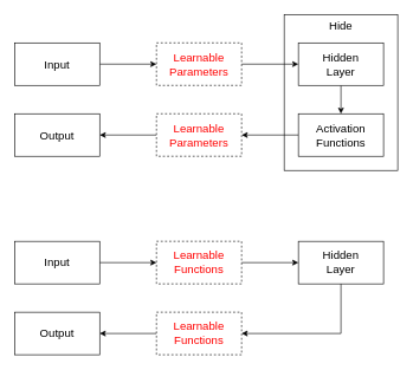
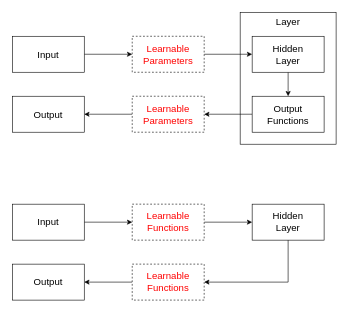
  <mxCell id="0" />
  <mxCell id="1" parent="0" />
  <mxCell id="2" value="" style="rounded=0;whiteSpace=wrap;html=1;fontSize=16;" vertex="1" parent="1"><mxGeometry x="400" y="20" width="160" height="220" as="geometry" /></mxCell>
  <mxCell id="3" value="" style="edgeStyle=orthogonalEdgeStyle;rounded=0;orthogonalLoop=1;jettySize=auto;html=1;fontSize=16;" edge="1" parent="1" source="4" target="6"><mxGeometry relative="1" as="geometry" /></mxCell>
  <mxCell id="4" value="Input" style="rounded=0;whiteSpace=wrap;html=1;fontSize=16;" parent="1" vertex="1"><mxGeometry x="20" y="60" width="120" height="60" as="geometry" /></mxCell>
  <mxCell id="5" value="" style="edgeStyle=orthogonalEdgeStyle;rounded=0;orthogonalLoop=1;jettySize=auto;html=1;fontSize=16;" edge="1" parent="1" source="6" target="8"><mxGeometry relative="1" as="geometry" /></mxCell>
  <mxCell id="6" value="&lt;font color=&quot;#ff0000&quot;&gt;Learnable&lt;br style=&quot;font-size: 16px;&quot;&gt;Parameters&lt;/font&gt;" style="rounded=0;whiteSpace=wrap;html=1;dashed=1;fontSize=16;" parent="1" vertex="1"><mxGeometry x="220" y="60" width="120" height="60" as="geometry" /></mxCell>
  <mxCell id="7" value="" style="edgeStyle=orthogonalEdgeStyle;rounded=0;orthogonalLoop=1;jettySize=auto;html=1;fontSize=16;" edge="1" parent="1" source="8" target="10"><mxGeometry relative="1" as="geometry" /></mxCell>
  <mxCell id="8" value="Hidden&lt;div style=&quot;font-size: 16px;&quot;&gt;Layer&lt;/div&gt;" style="rounded=0;whiteSpace=wrap;html=1;fontSize=16;" vertex="1" parent="1"><mxGeometry x="420" y="60" width="120" height="60" as="geometry" /></mxCell>
  <mxCell id="9" value="" style="edgeStyle=orthogonalEdgeStyle;rounded=0;orthogonalLoop=1;jettySize=auto;html=1;fontSize=16;" edge="1" parent="1" source="10" target="13"><mxGeometry relative="1" as="geometry" /></mxCell>
- <mxCell id="10" value="Activation&lt;div style=&quot;font-size: 16px;&quot;&gt;Functions&lt;/div&gt;" style="rounded=0;whiteSpace=wrap;html=1;fontSize=16;" vertex="1" parent="1"><mxGeometry x="420" y="160" width="120" height="60" as="geometry" /></mxCell>
+ <mxCell id="10" value="Output&lt;div style=&quot;font-size: 16px;&quot;&gt;Functions&lt;/div&gt;" style="rounded=0;whiteSpace=wrap;html=1;fontSize=16;" vertex="1" parent="1"><mxGeometry x="420" y="160" width="120" height="60" as="geometry" /></mxCell>
  <mxCell id="11" value="Output" style="rounded=0;whiteSpace=wrap;html=1;fontSize=16;" vertex="1" parent="1"><mxGeometry x="20" y="160" width="120" height="60" as="geometry" /></mxCell>
  <mxCell id="12" value="" style="edgeStyle=orthogonalEdgeStyle;rounded=0;orthogonalLoop=1;jettySize=auto;html=1;fontSize=16;" edge="1" parent="1" source="13" target="11"><mxGeometry relative="1" as="geometry" /></mxCell>
  <mxCell id="13" value="&lt;font color=&quot;#ff0000&quot;&gt;Learnable&lt;br style=&quot;font-size: 16px;&quot;&gt;Parameters&lt;/font&gt;" style="rounded=0;whiteSpace=wrap;html=1;dashed=1;fontSize=16;" vertex="1" parent="1"><mxGeometry x="220" y="160" width="120" height="60" as="geometry" /></mxCell>
  <mxCell id="14" value="" style="edgeStyle=orthogonalEdgeStyle;rounded=0;orthogonalLoop=1;jettySize=auto;html=1;fontSize=16;" edge="1" parent="1" source="15" target="17"><mxGeometry relative="1" as="geometry" /></mxCell>
  <mxCell id="15" value="Input" style="rounded=0;whiteSpace=wrap;html=1;fontSize=16;" vertex="1" parent="1"><mxGeometry x="20" y="340" width="120" height="60" as="geometry" /></mxCell>
  <mxCell id="16" value="" style="edgeStyle=orthogonalEdgeStyle;rounded=0;orthogonalLoop=1;jettySize=auto;html=1;fontSize=16;" edge="1" parent="1" source="17" target="18"><mxGeometry relative="1" as="geometry" /></mxCell>
  <mxCell id="17" value="&lt;font color=&quot;#ff0000&quot;&gt;Learnable&lt;/font&gt;&lt;div style=&quot;font-size: 16px;&quot;&gt;&lt;font color=&quot;#ff0000&quot;&gt;Functions&lt;/font&gt;&lt;/div&gt;" style="rounded=0;whiteSpace=wrap;html=1;dashed=1;fontSize=16;" vertex="1" parent="1"><mxGeometry x="220" y="340" width="120" height="60" as="geometry" /></mxCell>
  <mxCell id="18" value="Hidden&lt;div style=&quot;font-size: 16px;&quot;&gt;Layer&lt;/div&gt;" style="rounded=0;whiteSpace=wrap;html=1;fontSize=16;" vertex="1" parent="1"><mxGeometry x="420" y="340" width="120" height="60" as="geometry" /></mxCell>
  <mxCell id="19" value="" style="edgeStyle=orthogonalEdgeStyle;rounded=0;orthogonalLoop=1;jettySize=auto;html=1;exitX=0.5;exitY=1;exitDx=0;exitDy=0;fontSize=16;" edge="1" parent="1" source="18" target="22"><mxGeometry relative="1" as="geometry"><mxPoint x="420" y="470" as="sourcePoint" /><Array as="points"><mxPoint x="480" y="470" /></Array></mxGeometry></mxCell>
  <mxCell id="20" value="Output" style="rounded=0;whiteSpace=wrap;html=1;fontSize=16;" vertex="1" parent="1"><mxGeometry x="20" y="440" width="120" height="60" as="geometry" /></mxCell>
  <mxCell id="21" value="" style="edgeStyle=orthogonalEdgeStyle;rounded=0;orthogonalLoop=1;jettySize=auto;html=1;fontSize=16;" edge="1" parent="1" source="22" target="20"><mxGeometry relative="1" as="geometry" /></mxCell>
  <mxCell id="22" value="&lt;font color=&quot;#ff0000&quot;&gt;Learnable&lt;/font&gt;&lt;div style=&quot;font-size: 16px;&quot;&gt;&lt;font color=&quot;#ff0000&quot;&gt;Functions&lt;/font&gt;&lt;/div&gt;" style="rounded=0;whiteSpace=wrap;html=1;dashed=1;fontSize=16;" vertex="1" parent="1"><mxGeometry x="220" y="440" width="120" height="60" as="geometry" /></mxCell>
- <mxCell id="23" value="Hide" style="text;html=1;align=center;verticalAlign=middle;whiteSpace=wrap;rounded=0;fontSize=16;" vertex="1" parent="1"><mxGeometry x="450" y="20" width="60" height="30" as="geometry" /></mxCell>
+ <mxCell id="23" value="Layer" style="text;html=1;align=center;verticalAlign=middle;whiteSpace=wrap;rounded=0;fontSize=16;" vertex="1" parent="1"><mxGeometry x="450" y="20" width="60" height="30" as="geometry" /></mxCell>
